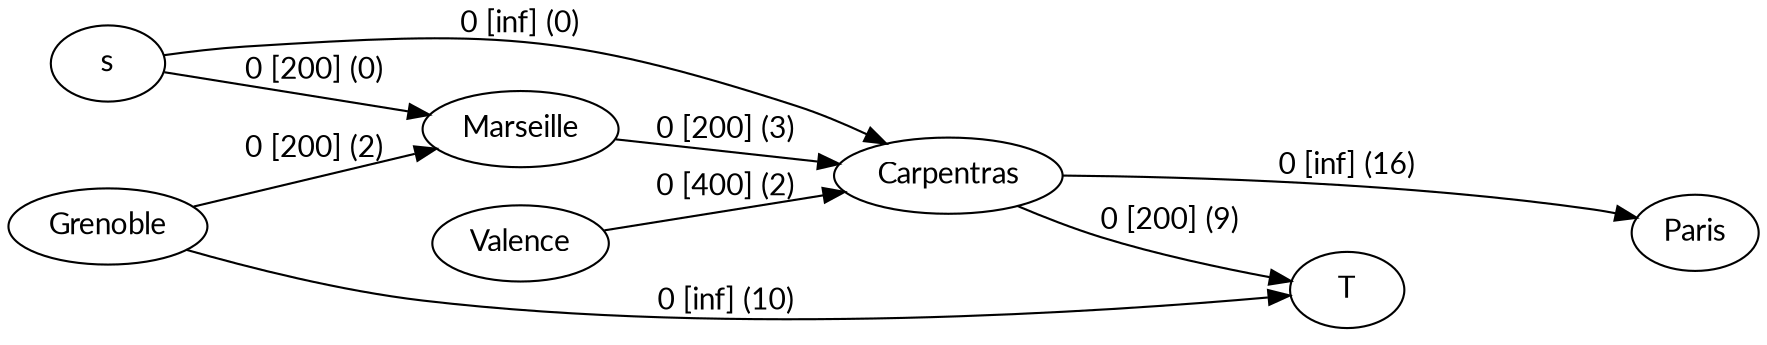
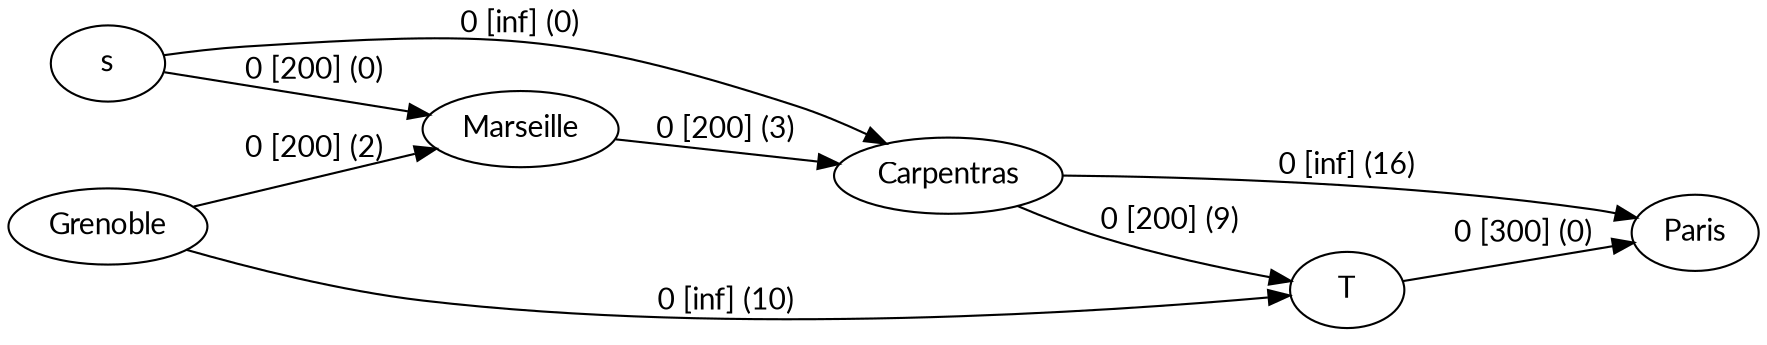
  digraph {
    fontname=Lato
    rankdir=LR
    node [fontname=Lato]
    edge [fontname=Lato]
    s
    Marseille
    Carpentras
-   Valence
    Paris
    T
    Grenoble
    s -> Marseille [label="0 [200] (0)"]
    s -> Carpentras [label="0 [inf] (0)"]
    Marseille -> Carpentras [label="0 [200] (3)"]
    Carpentras -> Paris [label="0 [inf] (16)"]
    Carpentras -> T [label="0 [200] (9)"]
-   Valence -> Carpentras [label="0 [400] (2)"]
+   T -> Paris [label="0 [300] (0)"]
    Grenoble -> Marseille [label="0 [200] (2)"]
    Grenoble -> T [label="0 [inf] (10)"]
  }
